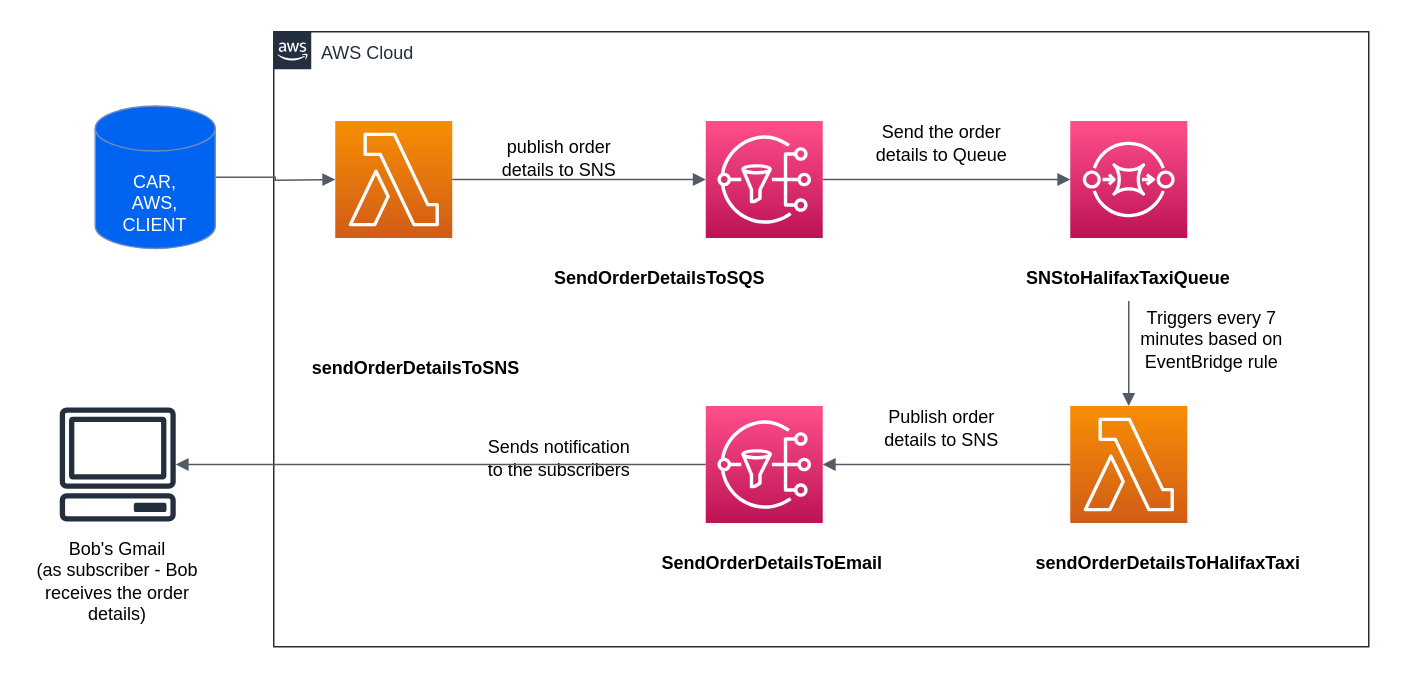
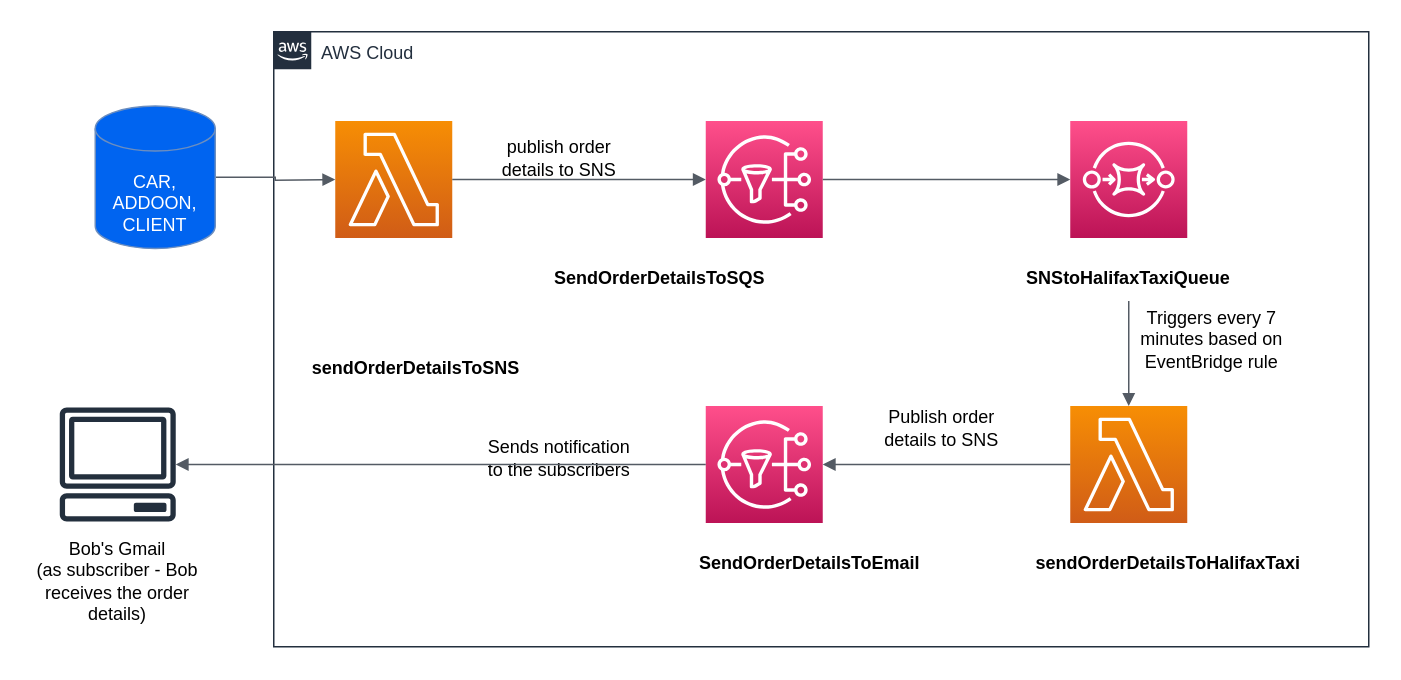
  <mxCell id="0" />
  <mxCell id="1" parent="0" />
  <mxCell id="2" value="AWS Cloud" style="points=[[0,0],[0.25,0],[0.5,0],[0.75,0],[1,0],[1,0.25],[1,0.5],[1,0.75],[1,1],[0.75,1],[0.5,1],[0.25,1],[0,1],[0,0.75],[0,0.5],[0,0.25]];outlineConnect=0;gradientColor=none;html=1;whiteSpace=wrap;fontSize=12;fontStyle=0;shape=mxgraph.aws4.group;grIcon=mxgraph.aws4.group_aws_cloud_alt;strokeColor=#232F3E;fillColor=none;verticalAlign=top;align=left;spacingLeft=30;fontColor=#232F3E;dashed=0;labelBackgroundColor=#ffffff;container=1;pointerEvents=0;collapsible=0;recursiveResize=0;" parent="1" vertex="1"><mxGeometry x="182" y="20.5" width="730" height="410" as="geometry" /></mxCell>
  <mxCell id="3" value="" style="sketch=0;points=[[0,0,0],[0.25,0,0],[0.5,0,0],[0.75,0,0],[1,0,0],[0,1,0],[0.25,1,0],[0.5,1,0],[0.75,1,0],[1,1,0],[0,0.25,0],[0,0.5,0],[0,0.75,0],[1,0.25,0],[1,0.5,0],[1,0.75,0]];outlineConnect=0;fontColor=#232F3E;gradientColor=#F78E04;gradientDirection=north;fillColor=#D05C17;strokeColor=#ffffff;dashed=0;verticalLabelPosition=bottom;verticalAlign=top;align=center;html=1;fontSize=12;fontStyle=0;aspect=fixed;shape=mxgraph.aws4.resourceIcon;resIcon=mxgraph.aws4.lambda;" vertex="1" parent="2"><mxGeometry x="41" y="59.5" width="78" height="78" as="geometry" /></mxCell>
  <mxCell id="4" value="" style="sketch=0;points=[[0,0,0],[0.25,0,0],[0.5,0,0],[0.75,0,0],[1,0,0],[0,1,0],[0.25,1,0],[0.5,1,0],[0.75,1,0],[1,1,0],[0,0.25,0],[0,0.5,0],[0,0.75,0],[1,0.25,0],[1,0.5,0],[1,0.75,0]];outlineConnect=0;fontColor=#232F3E;gradientColor=#F78E04;gradientDirection=north;fillColor=#D05C17;strokeColor=#ffffff;dashed=0;verticalLabelPosition=bottom;verticalAlign=top;align=center;html=1;fontSize=12;fontStyle=0;aspect=fixed;shape=mxgraph.aws4.resourceIcon;resIcon=mxgraph.aws4.lambda;" vertex="1" parent="2"><mxGeometry x="531" y="249.5" width="78" height="78" as="geometry" /></mxCell>
  <mxCell id="5" value="" style="sketch=0;points=[[0,0,0],[0.25,0,0],[0.5,0,0],[0.75,0,0],[1,0,0],[0,1,0],[0.25,1,0],[0.5,1,0],[0.75,1,0],[1,1,0],[0,0.25,0],[0,0.5,0],[0,0.75,0],[1,0.25,0],[1,0.5,0],[1,0.75,0]];outlineConnect=0;fontColor=#232F3E;gradientColor=#FF4F8B;gradientDirection=north;fillColor=#BC1356;strokeColor=#ffffff;dashed=0;verticalLabelPosition=bottom;verticalAlign=top;align=center;html=1;fontSize=12;fontStyle=0;aspect=fixed;shape=mxgraph.aws4.resourceIcon;resIcon=mxgraph.aws4.sns;" vertex="1" parent="2"><mxGeometry x="288" y="59.5" width="78" height="78" as="geometry" /></mxCell>
  <mxCell id="6" value="" style="sketch=0;points=[[0,0,0],[0.25,0,0],[0.5,0,0],[0.75,0,0],[1,0,0],[0,1,0],[0.25,1,0],[0.5,1,0],[0.75,1,0],[1,1,0],[0,0.25,0],[0,0.5,0],[0,0.75,0],[1,0.25,0],[1,0.5,0],[1,0.75,0]];outlineConnect=0;fontColor=#232F3E;gradientColor=#FF4F8B;gradientDirection=north;fillColor=#BC1356;strokeColor=#ffffff;dashed=0;verticalLabelPosition=bottom;verticalAlign=top;align=center;html=1;fontSize=12;fontStyle=0;aspect=fixed;shape=mxgraph.aws4.resourceIcon;resIcon=mxgraph.aws4.sns;" vertex="1" parent="2"><mxGeometry x="288" y="249.5" width="78" height="78" as="geometry" /></mxCell>
  <mxCell id="7" value="" style="sketch=0;points=[[0,0,0],[0.25,0,0],[0.5,0,0],[0.75,0,0],[1,0,0],[0,1,0],[0.25,1,0],[0.5,1,0],[0.75,1,0],[1,1,0],[0,0.25,0],[0,0.5,0],[0,0.75,0],[1,0.25,0],[1,0.5,0],[1,0.75,0]];outlineConnect=0;fontColor=#232F3E;gradientColor=#FF4F8B;gradientDirection=north;fillColor=#BC1356;strokeColor=#ffffff;dashed=0;verticalLabelPosition=bottom;verticalAlign=top;align=center;html=1;fontSize=12;fontStyle=0;aspect=fixed;shape=mxgraph.aws4.resourceIcon;resIcon=mxgraph.aws4.sqs;" vertex="1" parent="2"><mxGeometry x="531" y="59.5" width="78" height="78" as="geometry" /></mxCell>
  <mxCell id="8" value="sendOrderDetailsToSNS" style="text;html=1;strokeColor=none;fillColor=none;align=center;verticalAlign=middle;whiteSpace=wrap;rounded=0;fontStyle=1" vertex="1" parent="2"><mxGeometry x="65" y="209.5" width="60" height="30" as="geometry" /></mxCell>
  <mxCell id="9" value="SendOrderDetailsToSQS" style="text;html=1;strokeColor=none;fillColor=none;align=center;verticalAlign=middle;whiteSpace=wrap;rounded=0;fontStyle=1" vertex="1" parent="2"><mxGeometry x="185.5" y="149.5" width="143" height="30" as="geometry" /></mxCell>
  <mxCell id="10" value="SNStoHalifaxTaxiQueue" style="text;html=1;strokeColor=none;fillColor=none;align=center;verticalAlign=middle;whiteSpace=wrap;rounded=0;fontStyle=1" vertex="1" parent="2"><mxGeometry x="495" y="149.5" width="150" height="30" as="geometry" /></mxCell>
- <mxCell id="11" value="SendOrderDetailsToEmail" style="text;html=1;strokeColor=none;fillColor=none;align=center;verticalAlign=middle;whiteSpace=wrap;rounded=0;fontStyle=1" vertex="1" parent="2"><mxGeometry x="251" y="339.5" width="163" height="30" as="geometry" /></mxCell>
+ <mxCell id="11" value="SendOrderDetailsToEmail" style="text;html=1;strokeColor=none;fillColor=none;align=center;verticalAlign=middle;whiteSpace=wrap;rounded=0;fontStyle=1" vertex="1" parent="2"><mxGeometry x="276" y="339.5" width="163" height="30" as="geometry" /></mxCell>
  <mxCell id="12" value="sendOrderDetailsToHalifaxTaxi" style="text;html=1;strokeColor=none;fillColor=none;align=center;verticalAlign=middle;whiteSpace=wrap;rounded=0;fontStyle=1" vertex="1" parent="2"><mxGeometry x="506" y="339.5" width="181" height="30" as="geometry" /></mxCell>
  <mxCell id="13" value="" style="edgeStyle=orthogonalEdgeStyle;html=1;endArrow=block;elbow=vertical;startArrow=none;endFill=1;strokeColor=#545B64;rounded=0;entryX=0;entryY=0.5;entryDx=0;entryDy=0;entryPerimeter=0;exitX=1;exitY=0.5;exitDx=0;exitDy=0;exitPerimeter=0;" edge="1" parent="2" source="3" target="5"><mxGeometry width="100" relative="1" as="geometry"><mxPoint x="161" y="109.5" as="sourcePoint" /><mxPoint x="219" y="98" as="targetPoint" /></mxGeometry></mxCell>
  <mxCell id="14" value="" style="edgeStyle=orthogonalEdgeStyle;html=1;endArrow=block;elbow=vertical;startArrow=none;endFill=1;strokeColor=#545B64;rounded=0;entryX=0;entryY=0.5;entryDx=0;entryDy=0;entryPerimeter=0;exitX=1;exitY=0.5;exitDx=0;exitDy=0;exitPerimeter=0;" edge="1" parent="2" source="5" target="7"><mxGeometry width="100" relative="1" as="geometry"><mxPoint x="129" y="109" as="sourcePoint" /><mxPoint x="298" y="109" as="targetPoint" /></mxGeometry></mxCell>
  <mxCell id="15" value="" style="edgeStyle=orthogonalEdgeStyle;html=1;endArrow=block;elbow=vertical;startArrow=none;endFill=1;strokeColor=#545B64;rounded=0;exitX=0.5;exitY=1;exitDx=0;exitDy=0;" edge="1" parent="2" source="10" target="4"><mxGeometry width="100" relative="1" as="geometry"><mxPoint x="361" y="204.5" as="sourcePoint" /><mxPoint x="526" y="204.5" as="targetPoint" /></mxGeometry></mxCell>
  <mxCell id="16" value="" style="edgeStyle=orthogonalEdgeStyle;html=1;endArrow=block;elbow=vertical;startArrow=none;endFill=1;strokeColor=#545B64;rounded=0;entryX=1;entryY=0.5;entryDx=0;entryDy=0;entryPerimeter=0;exitX=0;exitY=0.5;exitDx=0;exitDy=0;exitPerimeter=0;" edge="1" parent="2" source="4" target="6"><mxGeometry width="100" relative="1" as="geometry"><mxPoint x="361" y="204.5" as="sourcePoint" /><mxPoint x="526" y="204.5" as="targetPoint" /></mxGeometry></mxCell>
  <mxCell id="17" value="publish order details to SNS" style="text;html=1;strokeColor=none;fillColor=none;align=center;verticalAlign=middle;whiteSpace=wrap;rounded=0;" vertex="1" parent="2"><mxGeometry x="151" y="69.5" width="79" height="30" as="geometry" /></mxCell>
- <mxCell id="18" value="Send the order details to Queue" style="text;html=1;strokeColor=none;fillColor=none;align=center;verticalAlign=middle;whiteSpace=wrap;rounded=0;" vertex="1" parent="2"><mxGeometry x="391" y="59.5" width="109" height="30" as="geometry" /></mxCell>
  <mxCell id="19" value="Triggers every 7 minutes based on EventBridge rule" style="text;html=1;strokeColor=none;fillColor=none;align=center;verticalAlign=middle;whiteSpace=wrap;rounded=0;" vertex="1" parent="2"><mxGeometry x="571" y="180" width="109" height="50" as="geometry" /></mxCell>
  <mxCell id="20" value="Publish order details to SNS" style="text;html=1;strokeColor=none;fillColor=none;align=center;verticalAlign=middle;whiteSpace=wrap;rounded=0;" vertex="1" parent="2"><mxGeometry x="391" y="239.5" width="109" height="50" as="geometry" /></mxCell>
  <mxCell id="21" value="Sends notification to the subscribers" style="text;html=1;strokeColor=none;fillColor=none;align=center;verticalAlign=middle;whiteSpace=wrap;rounded=0;" vertex="1" parent="2"><mxGeometry x="141" y="269.5" width="99" height="30" as="geometry" /></mxCell>
  <mxCell id="22" value="" style="sketch=0;outlineConnect=0;fontColor=#232F3E;gradientColor=none;fillColor=#232F3D;strokeColor=none;dashed=0;verticalLabelPosition=bottom;verticalAlign=top;align=center;html=1;fontSize=12;fontStyle=0;aspect=fixed;pointerEvents=1;shape=mxgraph.aws4.client;" vertex="1" parent="1"><mxGeometry x="39" y="271" width="78" height="76" as="geometry" /></mxCell>
  <mxCell id="23" value="Bob's Gmail&lt;br&gt;(as subscriber - Bob receives the order details)" style="text;html=1;strokeColor=none;fillColor=none;align=center;verticalAlign=middle;whiteSpace=wrap;rounded=0;" vertex="1" parent="1"><mxGeometry x="20" y="360" width="116" height="53" as="geometry" /></mxCell>
  <mxCell id="24" value="" style="edgeStyle=orthogonalEdgeStyle;html=1;endArrow=block;elbow=vertical;startArrow=none;endFill=1;strokeColor=#545B64;rounded=0;exitX=0;exitY=0.5;exitDx=0;exitDy=0;exitPerimeter=0;" edge="1" parent="1" source="6" target="22"><mxGeometry width="100" relative="1" as="geometry"><mxPoint x="457" y="308.5" as="sourcePoint" /><mxPoint x="292" y="308.5" as="targetPoint" /></mxGeometry></mxCell>
  <mxCell id="25" value="" style="edgeStyle=orthogonalEdgeStyle;html=1;endArrow=block;elbow=vertical;startArrow=none;endFill=1;strokeColor=#545B64;rounded=0;exitX=1;exitY=0.5;exitDx=0;exitDy=0;exitPerimeter=0;" edge="1" parent="1" source="27"><mxGeometry width="100" relative="1" as="geometry"><mxPoint x="123" y="200.5" as="sourcePoint" /><mxPoint x="223" y="119" as="targetPoint" /></mxGeometry></mxCell>
  <mxCell id="26" value="" style="group" vertex="1" connectable="0" parent="1"><mxGeometry x="63" y="70" width="80" height="95" as="geometry" /></mxCell>
  <mxCell id="27" value="" style="shape=cylinder3;whiteSpace=wrap;html=1;boundedLbl=1;backgroundOutline=1;size=15;fillColor=#0064f0;strokeColor=#6c8ebf;" vertex="1" parent="26"><mxGeometry width="80" height="95" as="geometry" /></mxCell>
- <mxCell id="28" value="CAR, &lt;br&gt;AWS,&lt;br&gt;CLIENT" style="text;html=1;strokeColor=none;fillColor=none;align=center;verticalAlign=middle;whiteSpace=wrap;rounded=0;fontColor=#ffffff;" vertex="1" parent="26"><mxGeometry x="10" y="45" width="60" height="40" as="geometry" /></mxCell>
+ <mxCell id="28" value="CAR, &lt;br&gt;ADDOON,&lt;br&gt;CLIENT" style="text;html=1;strokeColor=none;fillColor=none;align=center;verticalAlign=middle;whiteSpace=wrap;rounded=0;fontColor=#ffffff;" vertex="1" parent="26"><mxGeometry x="10" y="45" width="60" height="40" as="geometry" /></mxCell>
